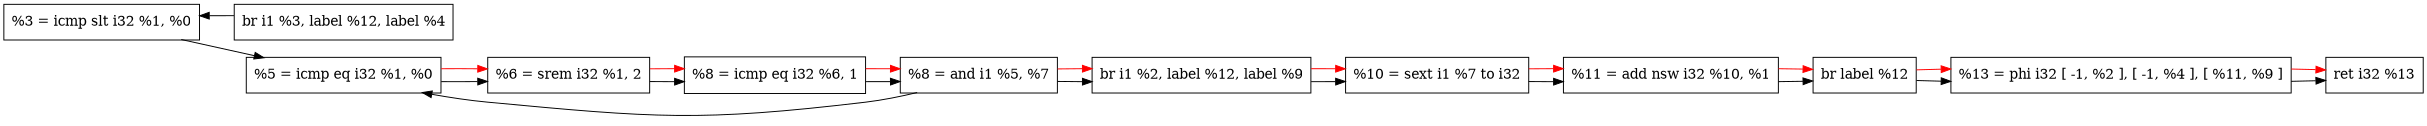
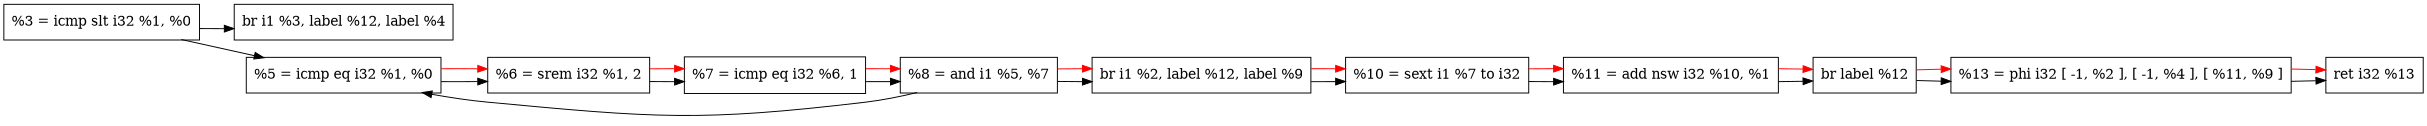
  digraph {
    rankdir=LR
    node [shape=record]
    n1 [label="  %3 = icmp slt i32 %1, %0"]
    n2 [label="  br i1 %3, label %12, label %4"]
    n3 [label="  %5 = icmp eq i32 %1, %0"]
    n4 [label="  %6 = srem i32 %1, 2"]
-   n5 [label="%8 = icmp eq i32 %6, 1"]
+   n5 [label="  %7 = icmp eq i32 %6, 1"]
    n6 [label="  %8 = and i1 %5, %7"]
    n7 [label="br i1 %2, label %12, label %9"]
    n8 [label="  %10 = sext i1 %7 to i32"]
    n9 [label="  %11 = add nsw i32 %10, %1"]
    n10 [label="  br label %12"]
    n11 [label="  %13 = phi i32 [ -1, %2 ], [ -1, %4 ], [ %11, %9 ]"]
    n12 [label="  ret i32 %13"]
-   n2 -> n1
+   n1 -> n2
    n1 -> n3 [color=black]
    n3 -> n4
    n3 -> n4 [color=red]
    n4 -> n5
    n4 -> n5 [color=red]
    n5 -> n6
    n5 -> n6 [color=red]
    n6 -> n3
    n6 -> n7
    n6 -> n7 [color=red]
    n7 -> n8
    n7 -> n8 [color=red]
    n8 -> n9
    n8 -> n9 [color=red]
    n9 -> n10
    n9 -> n10 [color=red]
    n10 -> n11
    n10 -> n11 [color=red]
    n11 -> n12
    n11 -> n12 [color=red]
  }
